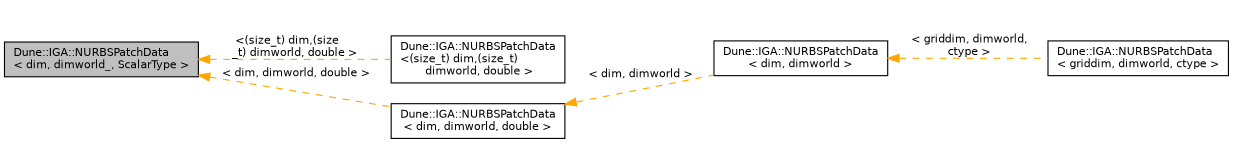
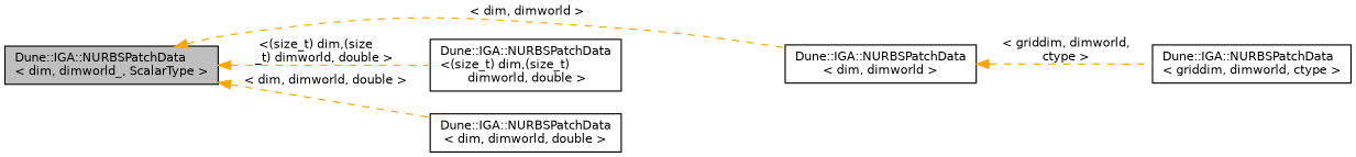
  digraph {
    rankdir=LR
    node [color=black fillcolor=white fontname=Helvetica fontsize=10 shape=record style=filled]
    edge [color=orange dir=back fontname=Helvetica fontsize=10 labelfontname=Helvetica labelfontsize=10 style=dashed]
    n1 [fillcolor=grey75 fontcolor=black height=0.2 label="Dune::IGA::NURBSPatchData\l\< dim, dimworld_, ScalarType \>" width=0.4]
    n2 [height=0.2 label="Dune::IGA::NURBSPatchData\l\< dim, dimworld \>" width=0.4]
    n3 [height=0.2 label="Dune::IGA::NURBSPatchData\l\<(size_t) dim,(size_t)\l dimworld, double \>" width=0.4]
    n4 [height=0.2 label="Dune::IGA::NURBSPatchData\l\< dim, dimworld, double \>" width=0.4]
    n5 [height=0.2 label="Dune::IGA::NURBSPatchData\l\< griddim, dimworld, ctype \>" width=0.4]
-   n4 -> n2 [label=" \< dim, dimworld \>"]
+   n1 -> n2 [label=" \< dim, dimworld \>"]
    n1 -> n3 [label=" \<(size_t) dim,(size\l_t) dimworld, double \>"]
    n1 -> n4 [label=" \< dim, dimworld, double \>"]
    n2 -> n5 [label=" \< griddim, dimworld,\l ctype \>"]
  }
